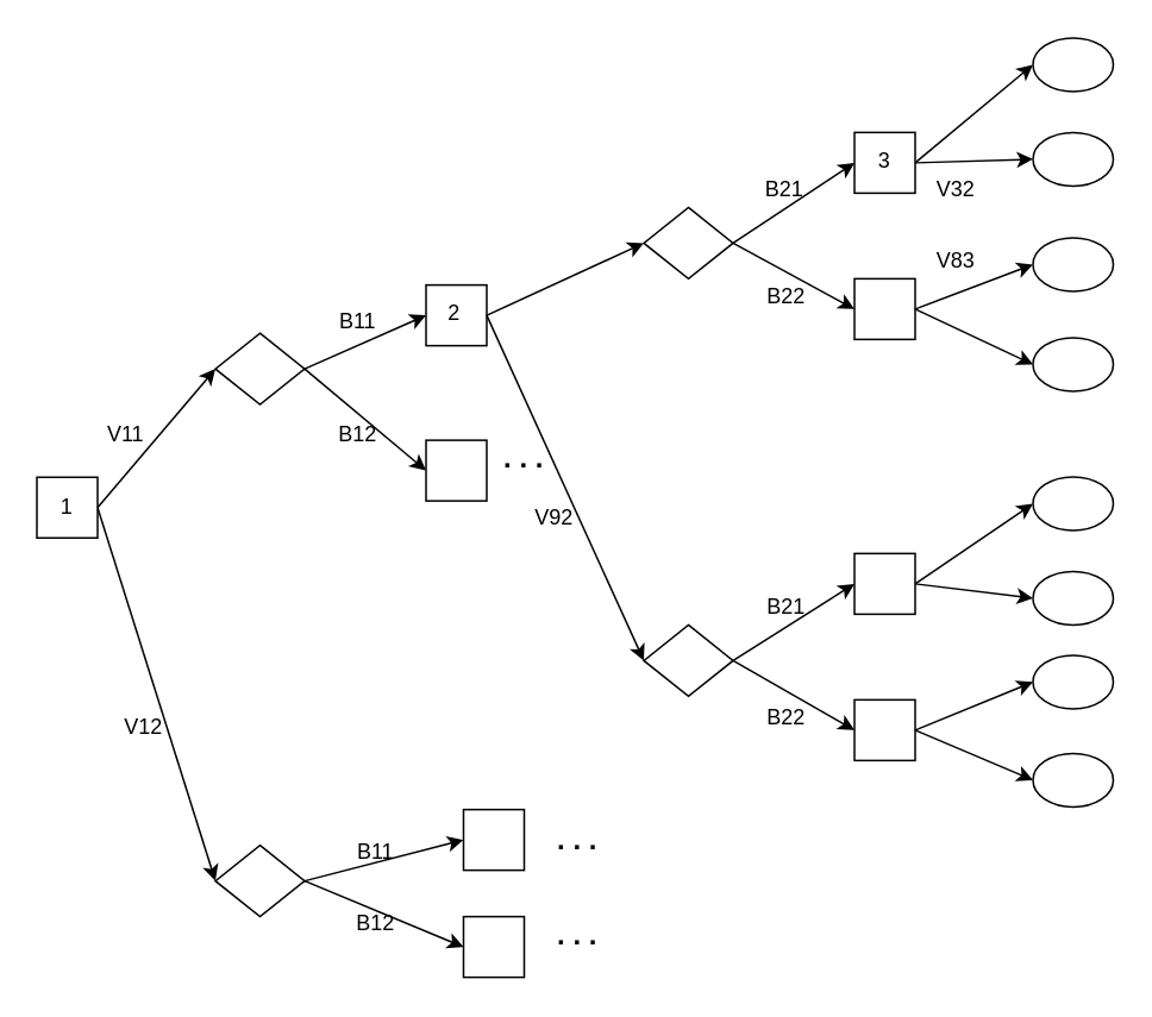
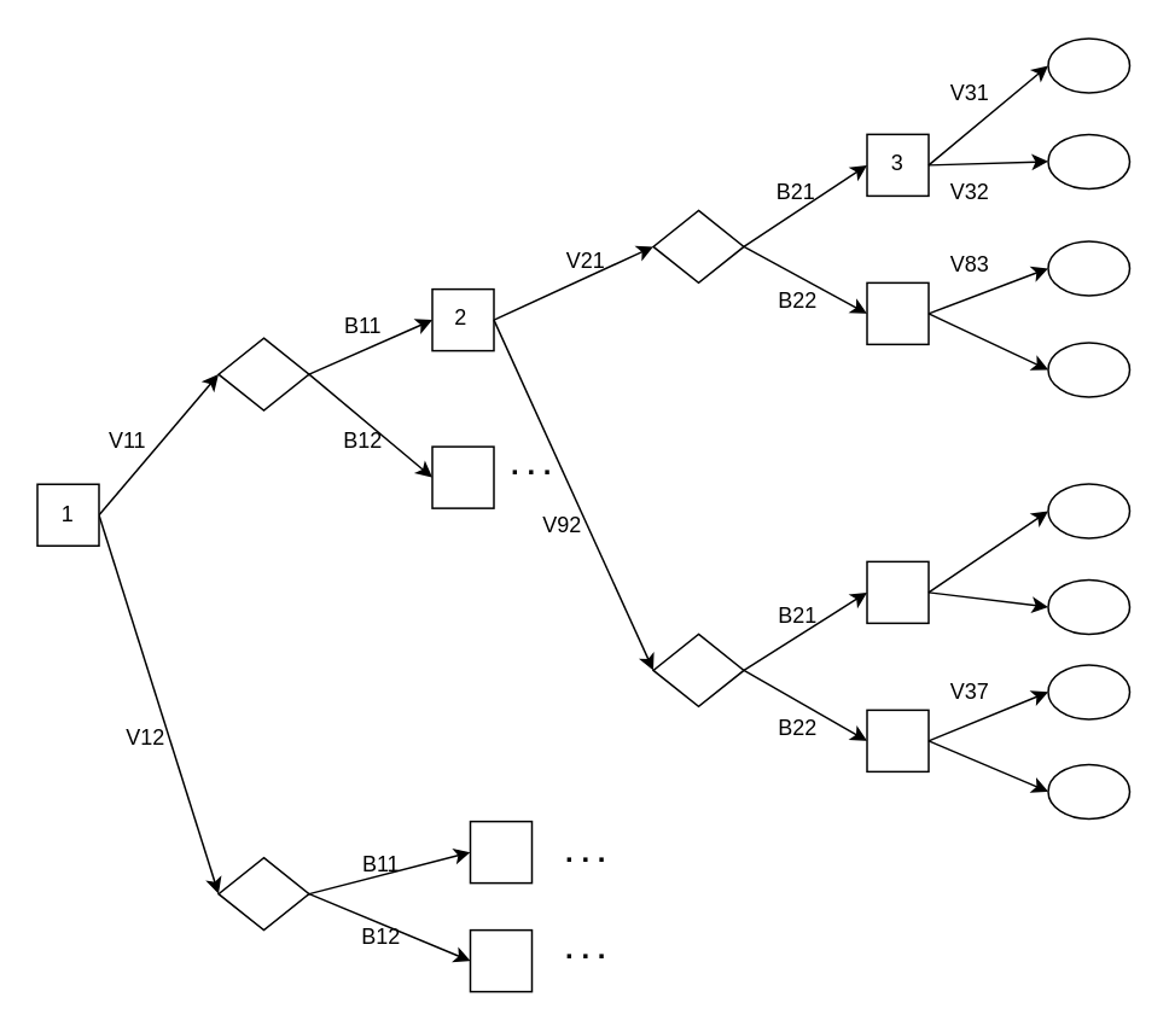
  <mxCell id="0" />
  <mxCell id="1" parent="0" />
  <mxCell id="2" value="" style="endArrow=classic;html=1;entryX=0;entryY=0.5;entryDx=0;entryDy=0;exitX=1;exitY=0.5;exitDx=0;exitDy=0;" parent="1" source="16" edge="1" target="48"><mxGeometry width="50" height="50" relative="1" as="geometry"><mxPoint x="54" y="287" as="sourcePoint" /><mxPoint x="94" y="207" as="targetPoint" /></mxGeometry></mxCell>
  <mxCell id="3" value="" style="endArrow=classic;html=1;entryX=0;entryY=0.5;entryDx=0;entryDy=0;exitX=1;exitY=0.5;exitDx=0;exitDy=0;" parent="1" source="16" target="47" edge="1"><mxGeometry width="50" height="50" relative="1" as="geometry"><mxPoint x="54" y="287" as="sourcePoint" /><mxPoint x="94" y="494" as="targetPoint" /></mxGeometry></mxCell>
  <mxCell id="4" value="" style="endArrow=classic;html=1;exitX=1;exitY=0.5;exitDx=0;exitDy=0;entryX=0;entryY=0.5;entryDx=0;entryDy=0;" parent="1" target="14" edge="1"><mxGeometry width="50" height="50" relative="1" as="geometry"><mxPoint x="170" y="206.25" as="sourcePoint" /><mxPoint x="230" y="165.25" as="targetPoint" /></mxGeometry></mxCell>
  <mxCell id="5" value="" style="endArrow=classic;html=1;entryX=0;entryY=0.5;entryDx=0;entryDy=0;" parent="1" target="15" edge="1"><mxGeometry width="50" height="50" relative="1" as="geometry"><mxPoint x="170" y="206.25" as="sourcePoint" /><mxPoint x="260" y="265.25" as="targetPoint" /></mxGeometry></mxCell>
  <mxCell id="6" value="" style="endArrow=classic;html=1;exitX=1;exitY=0.5;exitDx=0;exitDy=0;entryX=0;entryY=0.5;entryDx=0;entryDy=0;" parent="1" source="47" target="40" edge="1"><mxGeometry width="50" height="50" relative="1" as="geometry"><mxPoint x="180" y="497.25" as="sourcePoint" /><mxPoint x="240" y="477.25" as="targetPoint" /></mxGeometry></mxCell>
  <mxCell id="7" value="" style="endArrow=classic;html=1;entryX=0;entryY=0.5;entryDx=0;entryDy=0;exitX=1;exitY=0.5;exitDx=0;exitDy=0;" parent="1" source="47" target="39" edge="1"><mxGeometry width="50" height="50" relative="1" as="geometry"><mxPoint x="180" y="497.25" as="sourcePoint" /><mxPoint x="240" y="517.25" as="targetPoint" /></mxGeometry></mxCell>
  <mxCell id="8" value="B11" style="text;html=1;strokeColor=none;fillColor=none;align=center;verticalAlign=middle;whiteSpace=wrap;rounded=0;" parent="1" vertex="1"><mxGeometry x="190" y="169.75" width="20" height="20" as="geometry" /></mxCell>
  <mxCell id="9" value="B11" style="text;html=1;strokeColor=none;fillColor=none;align=center;verticalAlign=middle;whiteSpace=wrap;rounded=0;" parent="1" vertex="1"><mxGeometry x="200" y="467.25" width="20" height="20" as="geometry" /></mxCell>
  <mxCell id="10" value="B12" style="text;html=1;strokeColor=none;fillColor=none;align=center;verticalAlign=middle;whiteSpace=wrap;rounded=0;" parent="1" vertex="1"><mxGeometry x="190" y="233.25" width="20" height="20" as="geometry" /></mxCell>
  <mxCell id="11" value="B12" style="text;html=1;strokeColor=none;fillColor=none;align=center;verticalAlign=middle;whiteSpace=wrap;rounded=0;" parent="1" vertex="1"><mxGeometry x="200" y="507.25" width="20" height="20" as="geometry" /></mxCell>
  <mxCell id="12" value="V11" style="text;html=1;strokeColor=none;fillColor=none;align=center;verticalAlign=middle;whiteSpace=wrap;rounded=0;" parent="1" vertex="1"><mxGeometry x="60" y="233.25" width="20" height="20" as="geometry" /></mxCell>
  <mxCell id="13" value="V12" style="text;html=1;strokeColor=none;fillColor=none;align=center;verticalAlign=middle;whiteSpace=wrap;rounded=0;" parent="1" vertex="1"><mxGeometry x="70" y="396.75" width="20" height="20" as="geometry" /></mxCell>
  <mxCell id="14" value="" style="whiteSpace=wrap;html=1;aspect=fixed;" parent="1" vertex="1"><mxGeometry x="238" y="159.25" width="34" height="34" as="geometry" /></mxCell>
  <mxCell id="15" value="" style="whiteSpace=wrap;html=1;aspect=fixed;" parent="1" vertex="1"><mxGeometry x="238" y="246.25" width="34" height="34" as="geometry" /></mxCell>
  <mxCell id="16" value="" style="whiteSpace=wrap;html=1;aspect=fixed;" parent="1" vertex="1"><mxGeometry x="20" y="267" width="34" height="34" as="geometry" /></mxCell>
  <mxCell id="17" value="" style="endArrow=classic;html=1;exitX=1;exitY=0.5;exitDx=0;exitDy=0;entryX=0;entryY=0.5;entryDx=0;entryDy=0;" parent="1" source="14" target="50" edge="1"><mxGeometry width="50" height="50" relative="1" as="geometry"><mxPoint x="315" y="188.25" as="sourcePoint" /><mxPoint x="326" y="366.25" as="targetPoint" /></mxGeometry></mxCell>
  <mxCell id="18" value="" style="endArrow=classic;html=1;exitX=1;exitY=0.5;exitDx=0;exitDy=0;entryX=0;entryY=0.5;entryDx=0;entryDy=0;" parent="1" source="14" target="49" edge="1"><mxGeometry width="50" height="50" relative="1" as="geometry"><mxPoint x="304" y="159.25" as="sourcePoint" /><mxPoint x="326" y="132.25" as="targetPoint" /></mxGeometry></mxCell>
  <mxCell id="19" value="" style="endArrow=classic;html=1;entryX=0;entryY=0.5;entryDx=0;entryDy=0;exitX=1;exitY=0.5;exitDx=0;exitDy=0;" parent="1" target="23" edge="1"><mxGeometry width="50" height="50" relative="1" as="geometry"><mxPoint x="410" y="135.75" as="sourcePoint" /><mxPoint x="470" y="107.75" as="targetPoint" /></mxGeometry></mxCell>
  <mxCell id="20" value="" style="endArrow=classic;html=1;entryX=0;entryY=0.5;entryDx=0;entryDy=0;exitX=1;exitY=0.5;exitDx=0;exitDy=0;" parent="1" target="24" edge="1"><mxGeometry width="50" height="50" relative="1" as="geometry"><mxPoint x="410" y="135.75" as="sourcePoint" /><mxPoint x="500" y="207.75" as="targetPoint" /></mxGeometry></mxCell>
  <mxCell id="21" value="B21" style="text;html=1;strokeColor=none;fillColor=none;align=center;verticalAlign=middle;whiteSpace=wrap;rounded=0;" parent="1" vertex="1"><mxGeometry x="429" y="95.75" width="20" height="20" as="geometry" /></mxCell>
  <mxCell id="22" value="B22" style="text;html=1;strokeColor=none;fillColor=none;align=center;verticalAlign=middle;whiteSpace=wrap;rounded=0;" parent="1" vertex="1"><mxGeometry x="430" y="155.75" width="20" height="20" as="geometry" /></mxCell>
  <mxCell id="23" value="" style="whiteSpace=wrap;html=1;aspect=fixed;" parent="1" vertex="1"><mxGeometry x="478" y="73.75" width="34" height="34" as="geometry" /></mxCell>
  <mxCell id="24" value="" style="whiteSpace=wrap;html=1;aspect=fixed;" parent="1" vertex="1"><mxGeometry x="478" y="155.75" width="34" height="34" as="geometry" /></mxCell>
  <mxCell id="25" value="" style="endArrow=classic;html=1;exitX=1;exitY=0.5;exitDx=0;exitDy=0;entryX=0;entryY=0.5;entryDx=0;entryDy=0;" parent="1" source="23" target="51" edge="1"><mxGeometry width="50" height="50" relative="1" as="geometry"><mxPoint x="512" y="125.75" as="sourcePoint" /><mxPoint x="566" y="95.75" as="targetPoint" /></mxGeometry></mxCell>
  <mxCell id="26" value="" style="endArrow=classic;html=1;exitX=1;exitY=0.5;exitDx=0;exitDy=0;entryX=0;entryY=0.5;entryDx=0;entryDy=0;" parent="1" source="23" target="52" edge="1"><mxGeometry width="50" height="50" relative="1" as="geometry"><mxPoint x="512" y="125.75" as="sourcePoint" /><mxPoint x="566" y="40.75" as="targetPoint" /></mxGeometry></mxCell>
  <mxCell id="27" value="" style="endArrow=classic;html=1;exitX=1;exitY=0.5;exitDx=0;exitDy=0;entryX=0;entryY=0.5;entryDx=0;entryDy=0;" parent="1" target="58" edge="1"><mxGeometry width="50" height="50" relative="1" as="geometry"><mxPoint x="512" y="172.75" as="sourcePoint" /><mxPoint x="566" y="200.75" as="targetPoint" /></mxGeometry></mxCell>
  <mxCell id="28" value="" style="endArrow=classic;html=1;exitX=1;exitY=0.5;exitDx=0;exitDy=0;entryX=0;entryY=0.5;entryDx=0;entryDy=0;" parent="1" target="57" edge="1"><mxGeometry width="50" height="50" relative="1" as="geometry"><mxPoint x="512" y="172.75" as="sourcePoint" /><mxPoint x="566" y="147.75" as="targetPoint" /></mxGeometry></mxCell>
  <mxCell id="29" value="" style="endArrow=classic;html=1;entryX=0;entryY=0.5;entryDx=0;entryDy=0;exitX=1;exitY=0.5;exitDx=0;exitDy=0;" parent="1" target="33" edge="1"><mxGeometry width="50" height="50" relative="1" as="geometry"><mxPoint x="410" y="369.75" as="sourcePoint" /><mxPoint x="470" y="343.75" as="targetPoint" /></mxGeometry></mxCell>
  <mxCell id="30" value="" style="endArrow=classic;html=1;entryX=0;entryY=0.5;entryDx=0;entryDy=0;exitX=1;exitY=0.5;exitDx=0;exitDy=0;" parent="1" target="34" edge="1"><mxGeometry width="50" height="50" relative="1" as="geometry"><mxPoint x="410" y="369.75" as="sourcePoint" /><mxPoint x="500" y="443.75" as="targetPoint" /></mxGeometry></mxCell>
  <mxCell id="31" value="B21" style="text;html=1;strokeColor=none;fillColor=none;align=center;verticalAlign=middle;whiteSpace=wrap;rounded=0;" parent="1" vertex="1"><mxGeometry x="430" y="329.75" width="20" height="20" as="geometry" /></mxCell>
  <mxCell id="32" value="B22" style="text;html=1;strokeColor=none;fillColor=none;align=center;verticalAlign=middle;whiteSpace=wrap;rounded=0;" parent="1" vertex="1"><mxGeometry x="430" y="391.75" width="20" height="20" as="geometry" /></mxCell>
  <mxCell id="33" value="" style="whiteSpace=wrap;html=1;aspect=fixed;" parent="1" vertex="1"><mxGeometry x="478" y="309.75" width="34" height="34" as="geometry" /></mxCell>
  <mxCell id="34" value="" style="whiteSpace=wrap;html=1;aspect=fixed;" parent="1" vertex="1"><mxGeometry x="478" y="391.75" width="34" height="34" as="geometry" /></mxCell>
  <mxCell id="35" value="" style="endArrow=classic;html=1;exitX=1;exitY=0.5;exitDx=0;exitDy=0;entryX=0;entryY=0.5;entryDx=0;entryDy=0;" parent="1" source="33" target="54" edge="1"><mxGeometry width="50" height="50" relative="1" as="geometry"><mxPoint x="512" y="361.75" as="sourcePoint" /><mxPoint x="566" y="331.75" as="targetPoint" /></mxGeometry></mxCell>
  <mxCell id="36" value="" style="endArrow=classic;html=1;exitX=1;exitY=0.5;exitDx=0;exitDy=0;entryX=0;entryY=0.5;entryDx=0;entryDy=0;" parent="1" source="33" target="53" edge="1"><mxGeometry width="50" height="50" relative="1" as="geometry"><mxPoint x="512" y="361.75" as="sourcePoint" /><mxPoint x="566" y="276.75" as="targetPoint" /></mxGeometry></mxCell>
  <mxCell id="37" value="" style="endArrow=classic;html=1;exitX=1;exitY=0.5;exitDx=0;exitDy=0;entryX=0;entryY=0.5;entryDx=0;entryDy=0;" parent="1" target="56" edge="1"><mxGeometry width="50" height="50" relative="1" as="geometry"><mxPoint x="512" y="408.75" as="sourcePoint" /><mxPoint x="566" y="436.75" as="targetPoint" /></mxGeometry></mxCell>
  <mxCell id="38" value="" style="endArrow=classic;html=1;exitX=1;exitY=0.5;exitDx=0;exitDy=0;entryX=0;entryY=0.5;entryDx=0;entryDy=0;" parent="1" target="55" edge="1"><mxGeometry width="50" height="50" relative="1" as="geometry"><mxPoint x="512" y="408.75" as="sourcePoint" /><mxPoint x="566" y="383.75" as="targetPoint" /></mxGeometry></mxCell>
  <mxCell id="39" value="" style="whiteSpace=wrap;html=1;aspect=fixed;" parent="1" vertex="1"><mxGeometry x="259" y="513.25" width="34" height="34" as="geometry" /></mxCell>
  <mxCell id="40" value="" style="whiteSpace=wrap;html=1;aspect=fixed;" parent="1" vertex="1"><mxGeometry x="259" y="453.25" width="34" height="34" as="geometry" /></mxCell>
+ <mxCell id="41" value="V21" style="text;html=1;strokeColor=none;fillColor=none;align=center;verticalAlign=middle;whiteSpace=wrap;rounded=0;" parent="1" vertex="1"><mxGeometry x="313" y="134.25" width="20" height="20" as="geometry" /></mxCell>
  <mxCell id="42" value="V92" style="text;html=1;strokeColor=none;fillColor=none;align=center;verticalAlign=middle;whiteSpace=wrap;rounded=0;" parent="1" vertex="1"><mxGeometry x="300" y="280.25" width="20" height="20" as="geometry" /></mxCell>
+ <mxCell id="43" value="V31" style="text;html=1;strokeColor=none;fillColor=none;align=center;verticalAlign=middle;whiteSpace=wrap;rounded=0;" parent="1" vertex="1"><mxGeometry x="525" y="40.75" width="20" height="20" as="geometry" /></mxCell>
  <mxCell id="44" value="V32" style="text;html=1;strokeColor=none;fillColor=none;align=center;verticalAlign=middle;whiteSpace=wrap;rounded=0;" parent="1" vertex="1"><mxGeometry x="525" y="95.75" width="20" height="20" as="geometry" /></mxCell>
  <mxCell id="45" value="V83" style="text;html=1;strokeColor=none;fillColor=none;align=center;verticalAlign=middle;whiteSpace=wrap;rounded=0;" parent="1" vertex="1"><mxGeometry x="525" y="135.75" width="20" height="20" as="geometry" /></mxCell>
+ <mxCell id="46" value="V37" style="text;html=1;strokeColor=none;fillColor=none;align=center;verticalAlign=middle;whiteSpace=wrap;rounded=0;" parent="1" vertex="1"><mxGeometry x="525" y="371.75" width="20" height="20" as="geometry" /></mxCell>
  <mxCell id="47" value="" style="rhombus;whiteSpace=wrap;html=1;" parent="1" vertex="1"><mxGeometry x="120" y="473.25" width="50" height="40" as="geometry" /></mxCell>
  <mxCell id="48" value="" style="rhombus;whiteSpace=wrap;html=1;" parent="1" vertex="1"><mxGeometry x="120" y="186.25" width="50" height="40" as="geometry" /></mxCell>
  <mxCell id="49" value="" style="rhombus;whiteSpace=wrap;html=1;" parent="1" vertex="1"><mxGeometry x="360" y="115.75" width="50" height="40" as="geometry" /></mxCell>
  <mxCell id="50" value="" style="rhombus;whiteSpace=wrap;html=1;" parent="1" vertex="1"><mxGeometry x="360" y="349.75" width="50" height="40" as="geometry" /></mxCell>
  <mxCell id="51" value="" style="ellipse;whiteSpace=wrap;html=1;" vertex="1" parent="1"><mxGeometry x="578" y="73.75" width="45" height="30" as="geometry" /></mxCell>
  <mxCell id="52" value="" style="ellipse;whiteSpace=wrap;html=1;" vertex="1" parent="1"><mxGeometry x="578" y="20.75" width="45" height="30" as="geometry" /></mxCell>
  <mxCell id="53" value="" style="ellipse;whiteSpace=wrap;html=1;" vertex="1" parent="1"><mxGeometry x="578" y="266.75" width="45" height="30" as="geometry" /></mxCell>
  <mxCell id="54" value="" style="ellipse;whiteSpace=wrap;html=1;" vertex="1" parent="1"><mxGeometry x="578" y="319.75" width="45" height="30" as="geometry" /></mxCell>
  <mxCell id="55" value="" style="ellipse;whiteSpace=wrap;html=1;" vertex="1" parent="1"><mxGeometry x="578" y="366.75" width="45" height="30" as="geometry" /></mxCell>
  <mxCell id="56" value="" style="ellipse;whiteSpace=wrap;html=1;" vertex="1" parent="1"><mxGeometry x="578" y="421.75" width="45" height="30" as="geometry" /></mxCell>
  <mxCell id="57" value="" style="ellipse;whiteSpace=wrap;html=1;" vertex="1" parent="1"><mxGeometry x="578" y="132.75" width="45" height="30" as="geometry" /></mxCell>
  <mxCell id="58" value="" style="ellipse;whiteSpace=wrap;html=1;" vertex="1" parent="1"><mxGeometry x="578" y="188.75" width="45" height="30" as="geometry" /></mxCell>
  <mxCell id="59" value="3" style="text;html=1;strokeColor=none;fillColor=none;align=center;verticalAlign=middle;whiteSpace=wrap;rounded=0;" vertex="1" parent="1"><mxGeometry x="485" y="84.75" width="20" height="11" as="geometry" /></mxCell>
  <mxCell id="60" value="2" style="text;html=1;strokeColor=none;fillColor=none;align=center;verticalAlign=middle;whiteSpace=wrap;rounded=0;" vertex="1" parent="1"><mxGeometry x="249" y="169.75" width="10" height="11" as="geometry" /></mxCell>
  <mxCell id="61" value="1" style="text;html=1;strokeColor=none;fillColor=none;align=center;verticalAlign=middle;whiteSpace=wrap;rounded=0;" vertex="1" parent="1"><mxGeometry x="32" y="278.5" width="10" height="11" as="geometry" /></mxCell>
  <mxCell id="62" value="&lt;font style=&quot;font-size: 16px&quot;&gt;&lt;b&gt;. . .&lt;/b&gt;&lt;/font&gt;" style="text;html=1;strokeColor=none;fillColor=none;align=center;verticalAlign=middle;whiteSpace=wrap;rounded=0;" vertex="1" parent="1"><mxGeometry x="273" y="246.25" width="40" height="20" as="geometry" /></mxCell>
  <mxCell id="63" value="&lt;font style=&quot;font-size: 16px&quot;&gt;&lt;b&gt;. . .&lt;/b&gt;&lt;/font&gt;" style="text;html=1;strokeColor=none;fillColor=none;align=center;verticalAlign=middle;whiteSpace=wrap;rounded=0;" vertex="1" parent="1"><mxGeometry x="303" y="513.25" width="40" height="20" as="geometry" /></mxCell>
  <mxCell id="64" value="&lt;font style=&quot;font-size: 16px&quot;&gt;&lt;b&gt;. . .&lt;/b&gt;&lt;/font&gt;" style="text;html=1;strokeColor=none;fillColor=none;align=center;verticalAlign=middle;whiteSpace=wrap;rounded=0;" vertex="1" parent="1"><mxGeometry x="303" y="460.25" width="40" height="20" as="geometry" /></mxCell>
